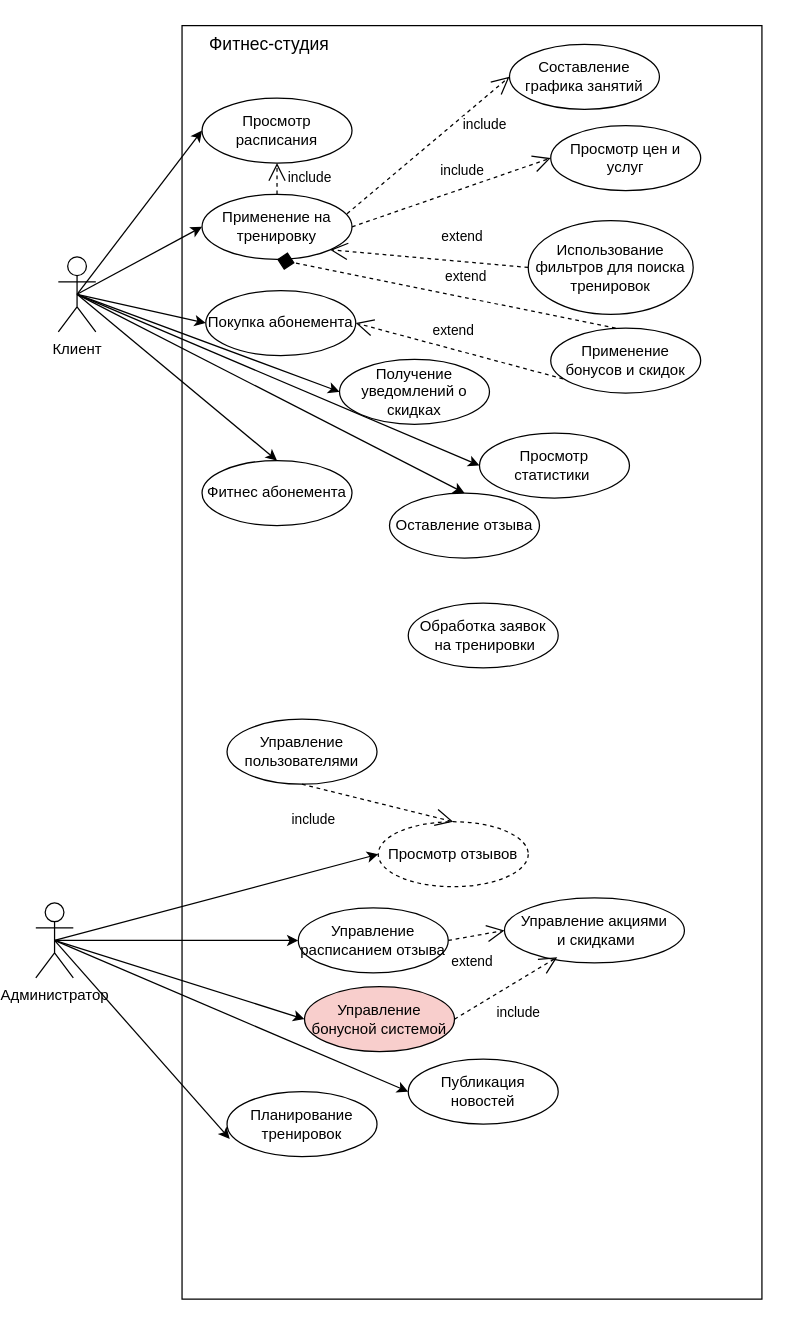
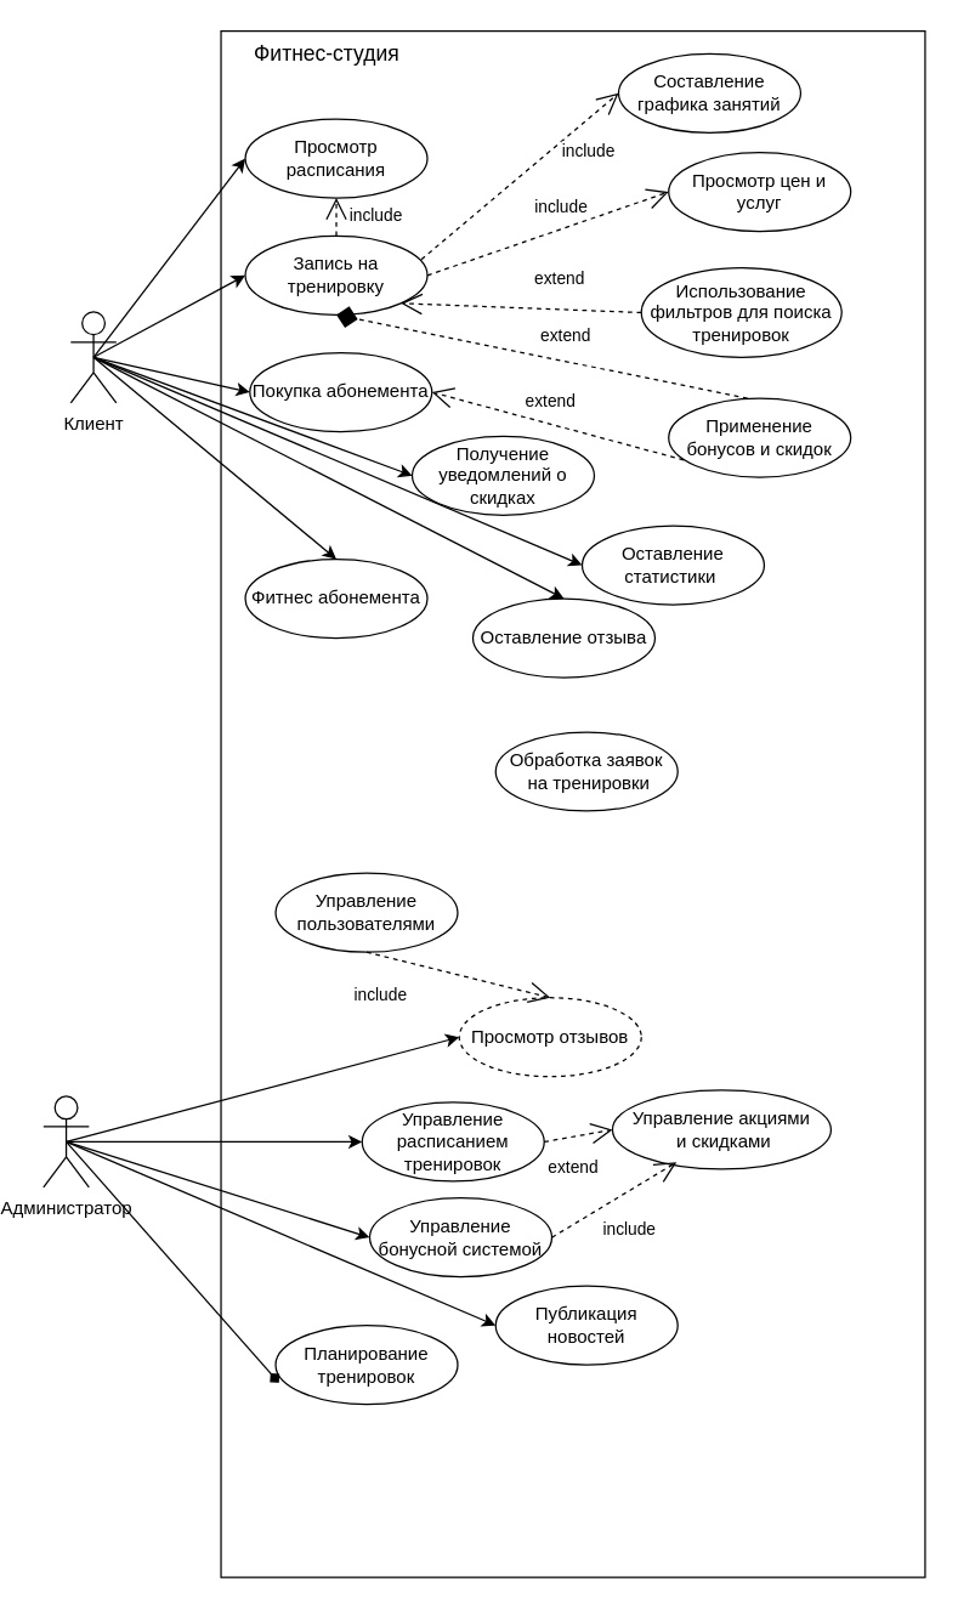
  <mxCell id="0" />
  <mxCell id="1" parent="0" />
  <mxCell id="2" value="" style="rounded=0;whiteSpace=wrap;html=1;" parent="1" vertex="1"><mxGeometry x="137" y="20" width="464" height="1019" as="geometry" /></mxCell>
  <mxCell id="3" value="&lt;font style=&quot;font-size: 14px;&quot;&gt;Фитнес-студия&lt;/font&gt;" style="text;html=1;align=center;verticalAlign=middle;whiteSpace=wrap;rounded=0;" parent="1" vertex="1"><mxGeometry x="143" y="20" width="128" height="30" as="geometry" /></mxCell>
  <mxCell id="4" value="Просмотр отзывов" style="ellipse;whiteSpace=wrap;html=1;dashed=1;" parent="1" vertex="1"><mxGeometry x="294" y="657" width="120" height="52" as="geometry" /></mxCell>
- <mxCell id="5" value="Управление расписанием отзыва" style="ellipse;whiteSpace=wrap;html=1;" parent="1" vertex="1"><mxGeometry x="230" y="726" width="120" height="52" as="geometry" /></mxCell>
- <mxCell id="6" value="Применение на тренировку" style="ellipse;whiteSpace=wrap;html=1;" parent="1" vertex="1"><mxGeometry x="153" y="155" width="120" height="52" as="geometry" /></mxCell>
+ <mxCell id="5" value="Управление расписанием тренировок" style="ellipse;whiteSpace=wrap;html=1;" parent="1" vertex="1"><mxGeometry x="230" y="726" width="120" height="52" as="geometry" /></mxCell>
+ <mxCell id="6" value="Запись на тренировку" style="ellipse;whiteSpace=wrap;html=1;" parent="1" vertex="1"><mxGeometry x="153" y="155" width="120" height="52" as="geometry" /></mxCell>
  <mxCell id="7" style="edgeStyle=none;rounded=0;orthogonalLoop=1;jettySize=auto;html=1;exitX=0.5;exitY=0.5;exitDx=0;exitDy=0;exitPerimeter=0;entryX=0;entryY=0.5;entryDx=0;entryDy=0;elbow=vertical;" parent="1" source="14" target="6" edge="1"><mxGeometry relative="1" as="geometry" /></mxCell>
  <mxCell id="8" style="edgeStyle=none;rounded=0;orthogonalLoop=1;jettySize=auto;html=1;exitX=0.5;exitY=0.5;exitDx=0;exitDy=0;exitPerimeter=0;entryX=0;entryY=0.5;entryDx=0;entryDy=0;elbow=vertical;" parent="1" source="14" target="24" edge="1"><mxGeometry relative="1" as="geometry" /></mxCell>
  <mxCell id="9" style="edgeStyle=none;rounded=0;orthogonalLoop=1;jettySize=auto;html=1;exitX=0.5;exitY=0.5;exitDx=0;exitDy=0;exitPerimeter=0;entryX=0.5;entryY=0;entryDx=0;entryDy=0;elbow=vertical;" parent="1" source="14" target="26" edge="1"><mxGeometry relative="1" as="geometry" /></mxCell>
  <mxCell id="10" style="edgeStyle=none;rounded=0;orthogonalLoop=1;jettySize=auto;html=1;exitX=0.5;exitY=0.5;exitDx=0;exitDy=0;exitPerimeter=0;entryX=0;entryY=0.5;entryDx=0;entryDy=0;elbow=vertical;" parent="1" source="14" target="25" edge="1"><mxGeometry relative="1" as="geometry" /></mxCell>
  <mxCell id="11" style="edgeStyle=none;rounded=0;orthogonalLoop=1;jettySize=auto;html=1;exitX=0.5;exitY=0.5;exitDx=0;exitDy=0;exitPerimeter=0;entryX=0;entryY=0.5;entryDx=0;entryDy=0;elbow=vertical;" parent="1" source="14" target="17" edge="1"><mxGeometry relative="1" as="geometry" /></mxCell>
  <mxCell id="12" style="edgeStyle=none;rounded=0;orthogonalLoop=1;jettySize=auto;html=1;exitX=0.5;exitY=0.5;exitDx=0;exitDy=0;exitPerimeter=0;entryX=0;entryY=0.5;entryDx=0;entryDy=0;" edge="1" parent="1" source="14" target="42"><mxGeometry relative="1" as="geometry" /></mxCell>
  <mxCell id="13" style="edgeStyle=none;rounded=0;orthogonalLoop=1;jettySize=auto;html=1;exitX=0.5;exitY=0.5;exitDx=0;exitDy=0;exitPerimeter=0;entryX=0.5;entryY=0;entryDx=0;entryDy=0;" edge="1" parent="1" source="14" target="44"><mxGeometry relative="1" as="geometry" /></mxCell>
  <mxCell id="14" value="Клиент" style="shape=umlActor;verticalLabelPosition=bottom;verticalAlign=top;html=1;outlineConnect=0;" parent="1" vertex="1"><mxGeometry x="38" y="205" width="30" height="60" as="geometry" /></mxCell>
  <mxCell id="15" value="Применение бонусов и скидок" style="ellipse;whiteSpace=wrap;html=1;" parent="1" vertex="1"><mxGeometry x="432" y="262" width="120" height="52" as="geometry" /></mxCell>
  <mxCell id="16" value="extend" style="endArrow=diamond;endSize=12;dashed=1;html=1;rounded=0;elbow=vertical;exitX=0.433;exitY=0.001;exitDx=0;exitDy=0;exitPerimeter=0;entryX=0.5;entryY=1;entryDx=0;entryDy=0;" parent="1" source="15" target="6" edge="1"><mxGeometry x="-0.085" y="-16" width="160" relative="1" as="geometry"><mxPoint x="116" y="197" as="sourcePoint" /><mxPoint x="276" y="197" as="targetPoint" /><mxPoint as="offset" /></mxGeometry></mxCell>
  <mxCell id="17" value="Просмотр расписания" style="ellipse;whiteSpace=wrap;html=1;" parent="1" vertex="1"><mxGeometry x="153" y="78" width="120" height="52" as="geometry" /></mxCell>
  <mxCell id="18" value="Просмотр цен и услуг" style="ellipse;whiteSpace=wrap;html=1;" parent="1" vertex="1"><mxGeometry x="432" y="100" width="120" height="52" as="geometry" /></mxCell>
  <mxCell id="19" value="Составление графика занятий" style="ellipse;whiteSpace=wrap;html=1;" parent="1" vertex="1"><mxGeometry x="399" y="35" width="120" height="52" as="geometry" /></mxCell>
- <mxCell id="20" value="Использование фильтров для поиска тренировок" style="ellipse;whiteSpace=wrap;html=1;" parent="1" vertex="1"><mxGeometry x="414" y="176" width="132" height="75" as="geometry" /></mxCell>
+ <mxCell id="20" value="Использование фильтров для поиска тренировок" style="ellipse;whiteSpace=wrap;html=1;" parent="1" vertex="1"><mxGeometry x="414" y="176" width="132" height="59" as="geometry" /></mxCell>
  <mxCell id="21" value="extend" style="endArrow=open;endSize=12;dashed=1;html=1;rounded=0;elbow=vertical;exitX=0;exitY=0.5;exitDx=0;exitDy=0;entryX=1;entryY=1;entryDx=0;entryDy=0;" parent="1" source="20" target="6" edge="1"><mxGeometry x="-0.307" y="-20" width="160" relative="1" as="geometry"><mxPoint x="255" y="299" as="sourcePoint" /><mxPoint x="223" y="259" as="targetPoint" /><mxPoint as="offset" /></mxGeometry></mxCell>
  <mxCell id="22" value="include" style="endArrow=open;endSize=12;dashed=1;html=1;rounded=0;elbow=vertical;exitX=0.967;exitY=0.298;exitDx=0;exitDy=0;entryX=0;entryY=0.5;entryDx=0;entryDy=0;exitPerimeter=0;" parent="1" source="6" target="19" edge="1"><mxGeometry x="0.528" y="-16" width="160" relative="1" as="geometry"><mxPoint x="317" y="311" as="sourcePoint" /><mxPoint x="266" y="251" as="targetPoint" /><mxPoint as="offset" /></mxGeometry></mxCell>
  <mxCell id="23" value="include" style="endArrow=open;endSize=12;dashed=1;html=1;rounded=0;elbow=vertical;exitX=1;exitY=0.5;exitDx=0;exitDy=0;entryX=0;entryY=0.5;entryDx=0;entryDy=0;" parent="1" source="6" target="18" edge="1"><mxGeometry x="0.164" y="14" width="160" relative="1" as="geometry"><mxPoint x="279" y="222" as="sourcePoint" /><mxPoint x="309" y="166" as="targetPoint" /><mxPoint as="offset" /></mxGeometry></mxCell>
  <mxCell id="24" value="Получение уведомлений о скидках" style="ellipse;whiteSpace=wrap;html=1;" parent="1" vertex="1"><mxGeometry x="263" y="287" width="120" height="52" as="geometry" /></mxCell>
- <mxCell id="25" value="Просмотр статистики&amp;nbsp;" style="ellipse;whiteSpace=wrap;html=1;" parent="1" vertex="1"><mxGeometry x="375" y="346" width="120" height="52" as="geometry" /></mxCell>
+ <mxCell id="25" value="Оставление статистики&amp;nbsp;" style="ellipse;whiteSpace=wrap;html=1;" parent="1" vertex="1"><mxGeometry x="375" y="346" width="120" height="52" as="geometry" /></mxCell>
  <mxCell id="26" value="Оставление отзыва" style="ellipse;whiteSpace=wrap;html=1;" parent="1" vertex="1"><mxGeometry x="303" y="394" width="120" height="52" as="geometry" /></mxCell>
  <mxCell id="27" style="edgeStyle=none;rounded=0;orthogonalLoop=1;jettySize=auto;html=1;exitX=0.75;exitY=1;exitDx=0;exitDy=0;elbow=vertical;" parent="1" source="3" target="3" edge="1"><mxGeometry relative="1" as="geometry" /></mxCell>
  <mxCell id="28" value="include" style="endArrow=open;endSize=12;dashed=1;html=1;rounded=0;elbow=vertical;exitX=0.5;exitY=0;exitDx=0;exitDy=0;entryX=0.5;entryY=1;entryDx=0;entryDy=0;" parent="1" source="6" target="17" edge="1"><mxGeometry x="0.04" y="-26" width="160" relative="1" as="geometry"><mxPoint x="283" y="191" as="sourcePoint" /><mxPoint x="476" y="133" as="targetPoint" /><mxPoint as="offset" /></mxGeometry></mxCell>
  <mxCell id="29" value="Управление акциями&lt;div&gt;&amp;nbsp;и скидками&lt;/div&gt;" style="ellipse;whiteSpace=wrap;html=1;" parent="1" vertex="1"><mxGeometry x="395" y="718" width="144" height="52" as="geometry" /></mxCell>
- <mxCell id="30" value="Управление бонусной системой" style="ellipse;whiteSpace=wrap;html=1;fillColor=#f8cecc;" parent="1" vertex="1"><mxGeometry x="235" y="789" width="120" height="52" as="geometry" /></mxCell>
+ <mxCell id="30" value="Управление бонусной системой" style="ellipse;whiteSpace=wrap;html=1;" parent="1" vertex="1"><mxGeometry x="235" y="789" width="120" height="52" as="geometry" /></mxCell>
  <mxCell id="31" value="Обработка заявок&lt;div&gt;&amp;nbsp;на тренировки&lt;/div&gt;" style="ellipse;whiteSpace=wrap;html=1;" parent="1" vertex="1"><mxGeometry x="318" y="482" width="120" height="52" as="geometry" /></mxCell>
  <mxCell id="32" value="Управление пользователями" style="ellipse;whiteSpace=wrap;html=1;" parent="1" vertex="1"><mxGeometry x="173" y="575" width="120" height="52" as="geometry" /></mxCell>
  <mxCell id="33" style="edgeStyle=none;rounded=0;orthogonalLoop=1;jettySize=auto;html=1;exitX=0.5;exitY=0.5;exitDx=0;exitDy=0;exitPerimeter=0;entryX=0;entryY=0.5;entryDx=0;entryDy=0;elbow=vertical;" parent="1" source="37" target="30" edge="1"><mxGeometry relative="1" as="geometry" /></mxCell>
  <mxCell id="34" style="edgeStyle=none;rounded=0;orthogonalLoop=1;jettySize=auto;html=1;exitX=0.5;exitY=0.5;exitDx=0;exitDy=0;exitPerimeter=0;entryX=0;entryY=0.5;entryDx=0;entryDy=0;elbow=vertical;" parent="1" source="37" target="4" edge="1"><mxGeometry relative="1" as="geometry" /></mxCell>
  <mxCell id="35" style="edgeStyle=none;rounded=0;orthogonalLoop=1;jettySize=auto;html=1;exitX=0.5;exitY=0.5;exitDx=0;exitDy=0;exitPerimeter=0;entryX=0;entryY=0.5;entryDx=0;entryDy=0;elbow=vertical;" parent="1" source="37" target="5" edge="1"><mxGeometry relative="1" as="geometry" /></mxCell>
  <mxCell id="36" style="edgeStyle=none;rounded=0;orthogonalLoop=1;jettySize=auto;html=1;exitX=0.5;exitY=0.5;exitDx=0;exitDy=0;exitPerimeter=0;entryX=0;entryY=0.5;entryDx=0;entryDy=0;" edge="1" parent="1" source="37" target="45"><mxGeometry relative="1" as="geometry" /></mxCell>
  <mxCell id="37" value="Администратор" style="shape=umlActor;verticalLabelPosition=bottom;verticalAlign=top;html=1;outlineConnect=0;" parent="1" vertex="1"><mxGeometry x="20" y="722" width="30" height="60" as="geometry" /></mxCell>
  <mxCell id="38" value="include" style="endArrow=open;endSize=12;dashed=1;html=1;rounded=0;elbow=vertical;entryX=0.293;entryY=0.912;entryDx=0;entryDy=0;exitX=1;exitY=0.5;exitDx=0;exitDy=0;entryPerimeter=0;" parent="1" source="30" target="29" edge="1"><mxGeometry x="-0.039" y="-22" width="160" relative="1" as="geometry"><mxPoint x="362" y="623" as="sourcePoint" /><mxPoint x="402" y="571" as="targetPoint" /><mxPoint as="offset" /></mxGeometry></mxCell>
  <mxCell id="39" style="edgeStyle=none;rounded=0;orthogonalLoop=1;jettySize=auto;html=1;exitX=0.5;exitY=1;exitDx=0;exitDy=0;elbow=vertical;" parent="1" source="5" target="5" edge="1"><mxGeometry relative="1" as="geometry" /></mxCell>
  <mxCell id="40" value="include" style="endArrow=open;endSize=12;dashed=1;html=1;rounded=0;elbow=vertical;entryX=0.5;entryY=0;entryDx=0;entryDy=0;exitX=0.5;exitY=1;exitDx=0;exitDy=0;" parent="1" source="32" target="4" edge="1"><mxGeometry x="-0.761" y="-25" width="160" relative="1" as="geometry"><mxPoint x="281" y="570" as="sourcePoint" /><mxPoint x="339" y="582" as="targetPoint" /><mxPoint as="offset" /></mxGeometry></mxCell>
  <mxCell id="41" value="extend" style="endArrow=open;endSize=12;dashed=1;html=1;rounded=0;elbow=vertical;exitX=1;exitY=0.5;exitDx=0;exitDy=0;entryX=0;entryY=0.5;entryDx=0;entryDy=0;" parent="1" source="5" target="29" edge="1"><mxGeometry x="-0.316" y="-20" width="160" relative="1" as="geometry"><mxPoint x="404" y="646" as="sourcePoint" /><mxPoint x="552" y="688" as="targetPoint" /><mxPoint as="offset" /></mxGeometry></mxCell>
  <mxCell id="42" value="Покупка абонемента" style="ellipse;whiteSpace=wrap;html=1;" vertex="1" parent="1"><mxGeometry x="156" y="232" width="120" height="52" as="geometry" /></mxCell>
  <mxCell id="43" value="extend" style="endArrow=open;endSize=12;dashed=1;html=1;rounded=0;elbow=vertical;entryX=1;entryY=0.5;entryDx=0;entryDy=0;exitX=0.082;exitY=0.781;exitDx=0;exitDy=0;exitPerimeter=0;" edge="1" parent="1" source="15" target="42"><mxGeometry x="0.123" y="-14" width="160" relative="1" as="geometry"><mxPoint x="280" y="268" as="sourcePoint" /><mxPoint x="455" y="307" as="targetPoint" /><mxPoint x="1" as="offset" /></mxGeometry></mxCell>
  <mxCell id="44" value="Фитнес абонемента" style="ellipse;whiteSpace=wrap;html=1;" vertex="1" parent="1"><mxGeometry x="153" y="368" width="120" height="52" as="geometry" /></mxCell>
  <mxCell id="45" value="Публикация новостей" style="ellipse;whiteSpace=wrap;html=1;" vertex="1" parent="1"><mxGeometry x="318" y="847" width="120" height="52" as="geometry" /></mxCell>
  <mxCell id="46" value="Планирование тренировок" style="ellipse;whiteSpace=wrap;html=1;" vertex="1" parent="1"><mxGeometry x="173" y="873" width="120" height="52" as="geometry" /></mxCell>
- <mxCell id="47" style="edgeStyle=none;rounded=0;orthogonalLoop=1;jettySize=auto;html=1;exitX=0.5;exitY=0.5;exitDx=0;exitDy=0;exitPerimeter=0;entryX=0.018;entryY=0.727;entryDx=0;entryDy=0;entryPerimeter=0;" edge="1" parent="1" source="37" target="46"><mxGeometry relative="1" as="geometry" /></mxCell>
+ <mxCell id="47" style="edgeStyle=none;rounded=0;orthogonalLoop=1;jettySize=auto;html=1;exitX=0.5;exitY=0.5;exitDx=0;exitDy=0;exitPerimeter=0;entryX=0.018;entryY=0.727;entryDx=0;entryDy=0;entryPerimeter=0;endArrow=diamond;" edge="1" parent="1" source="37" target="46"><mxGeometry relative="1" as="geometry" /></mxCell>
